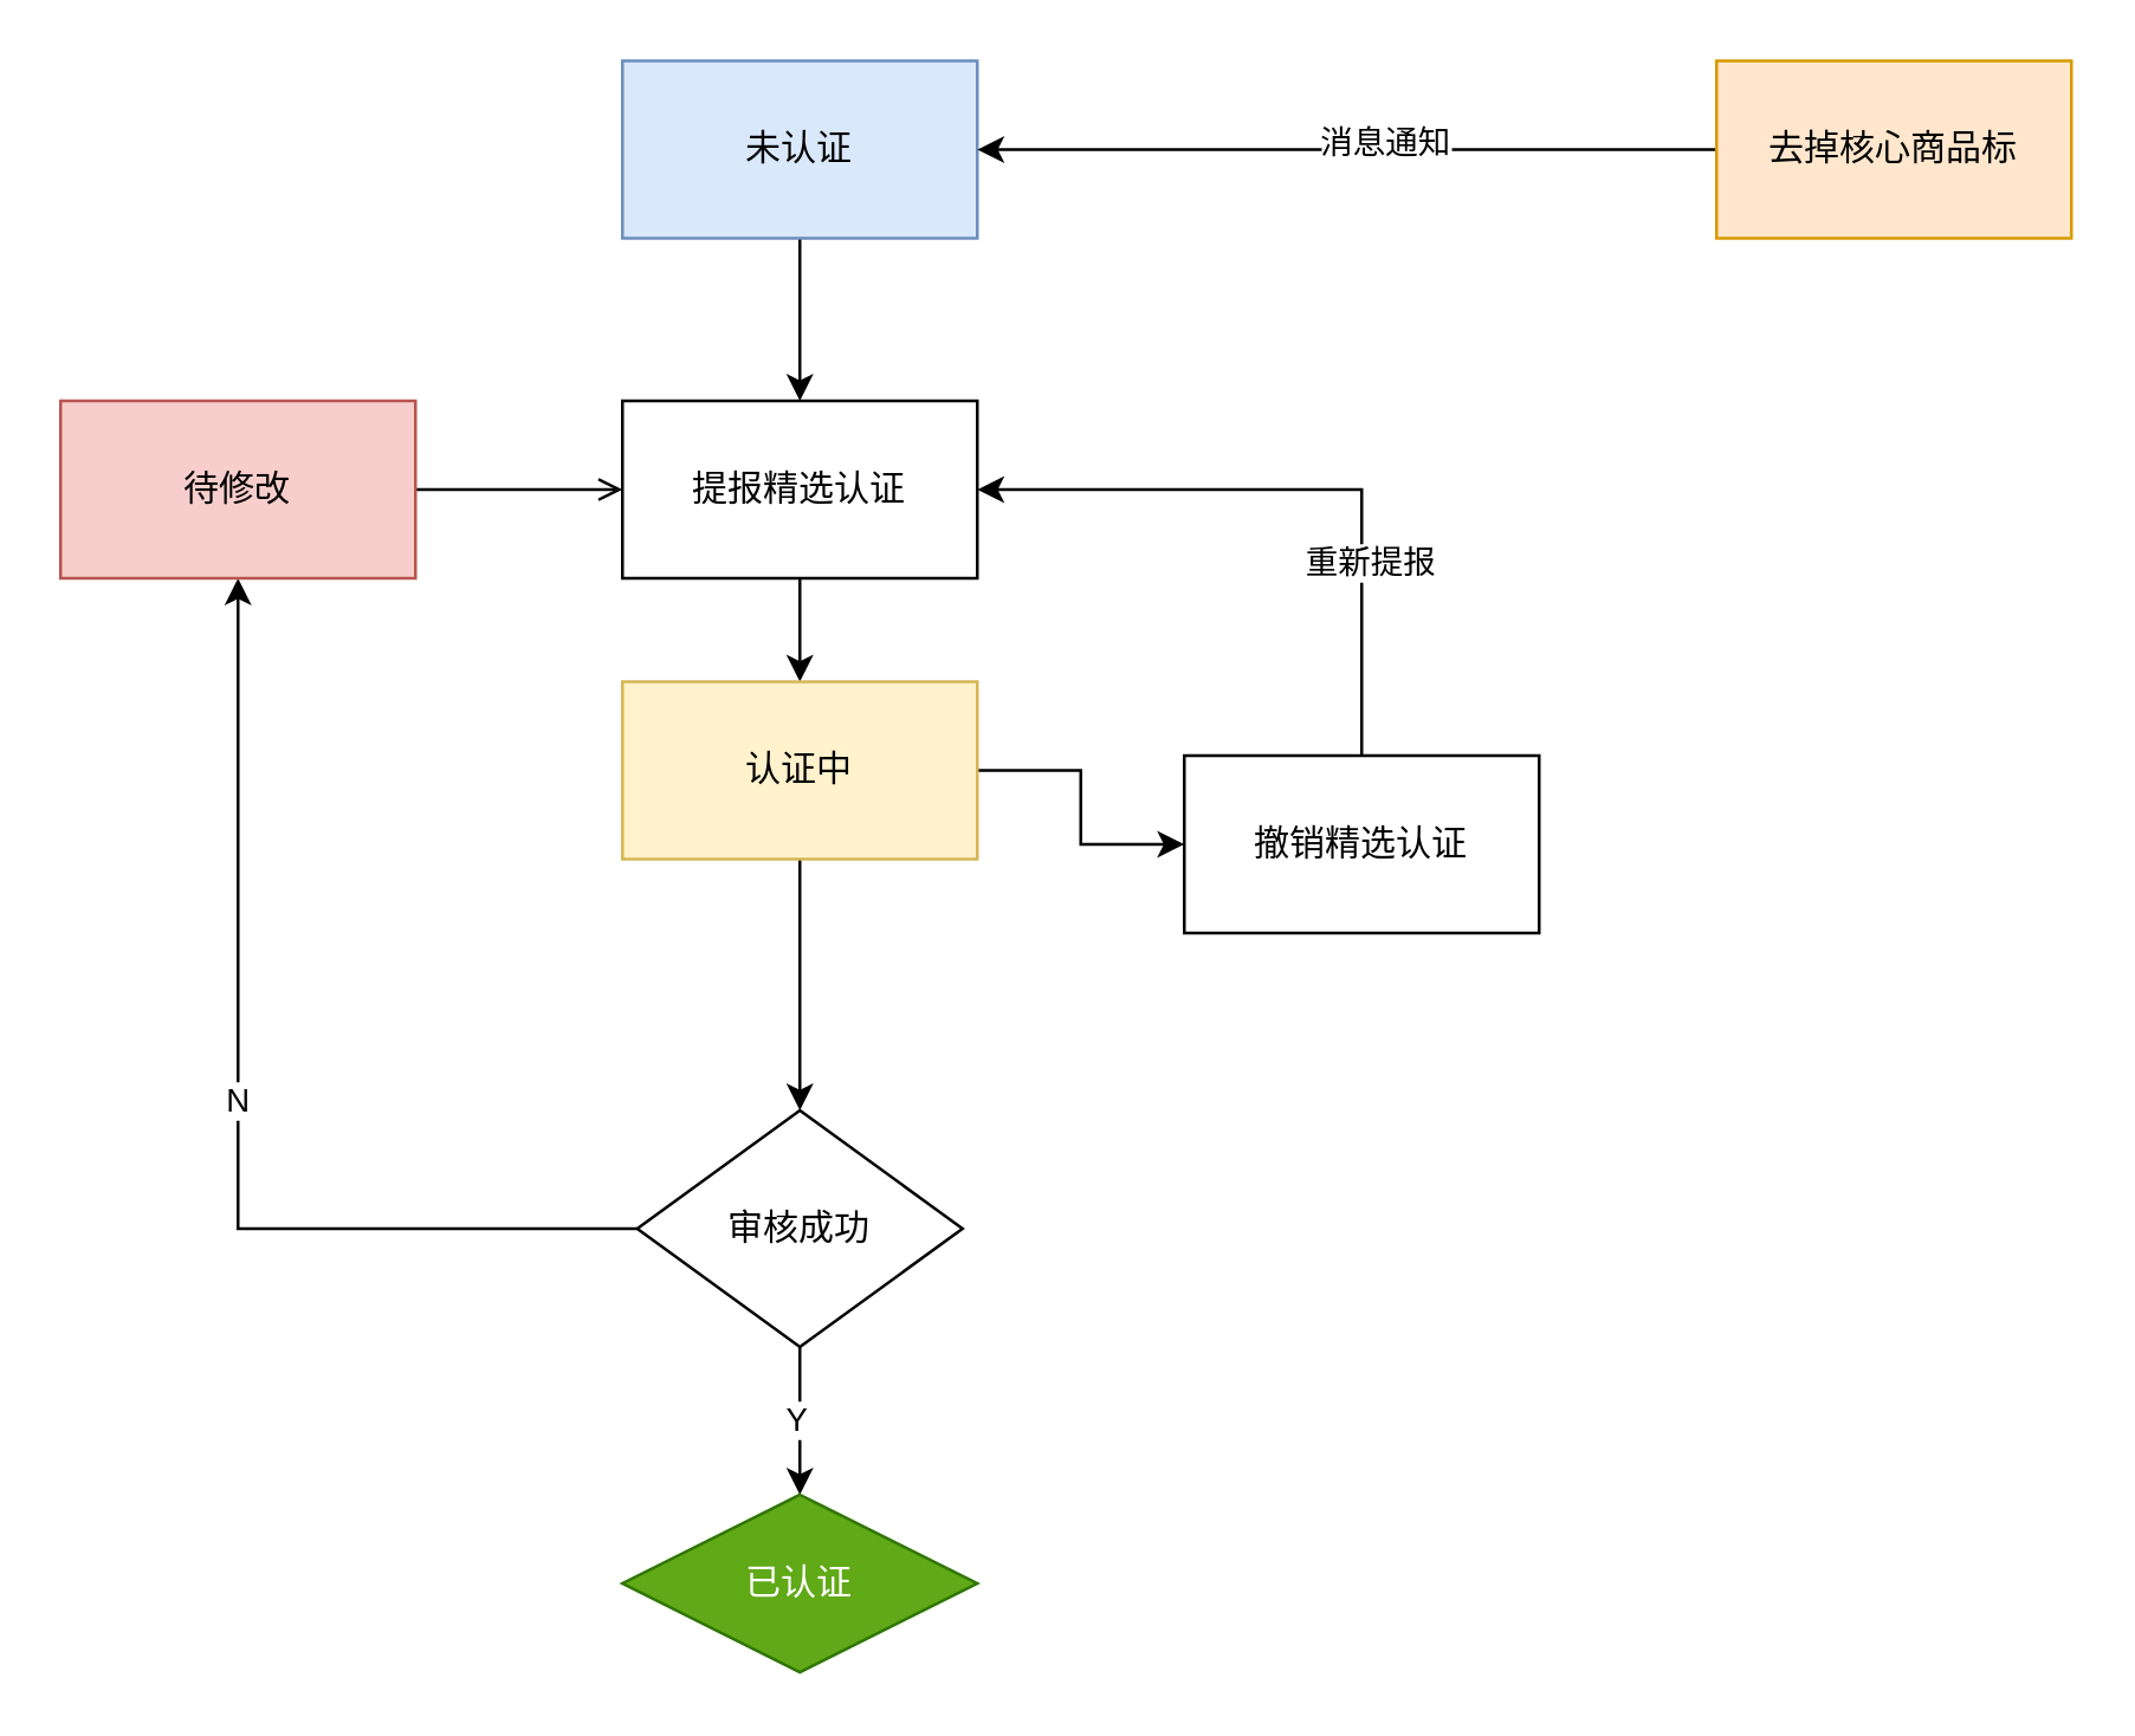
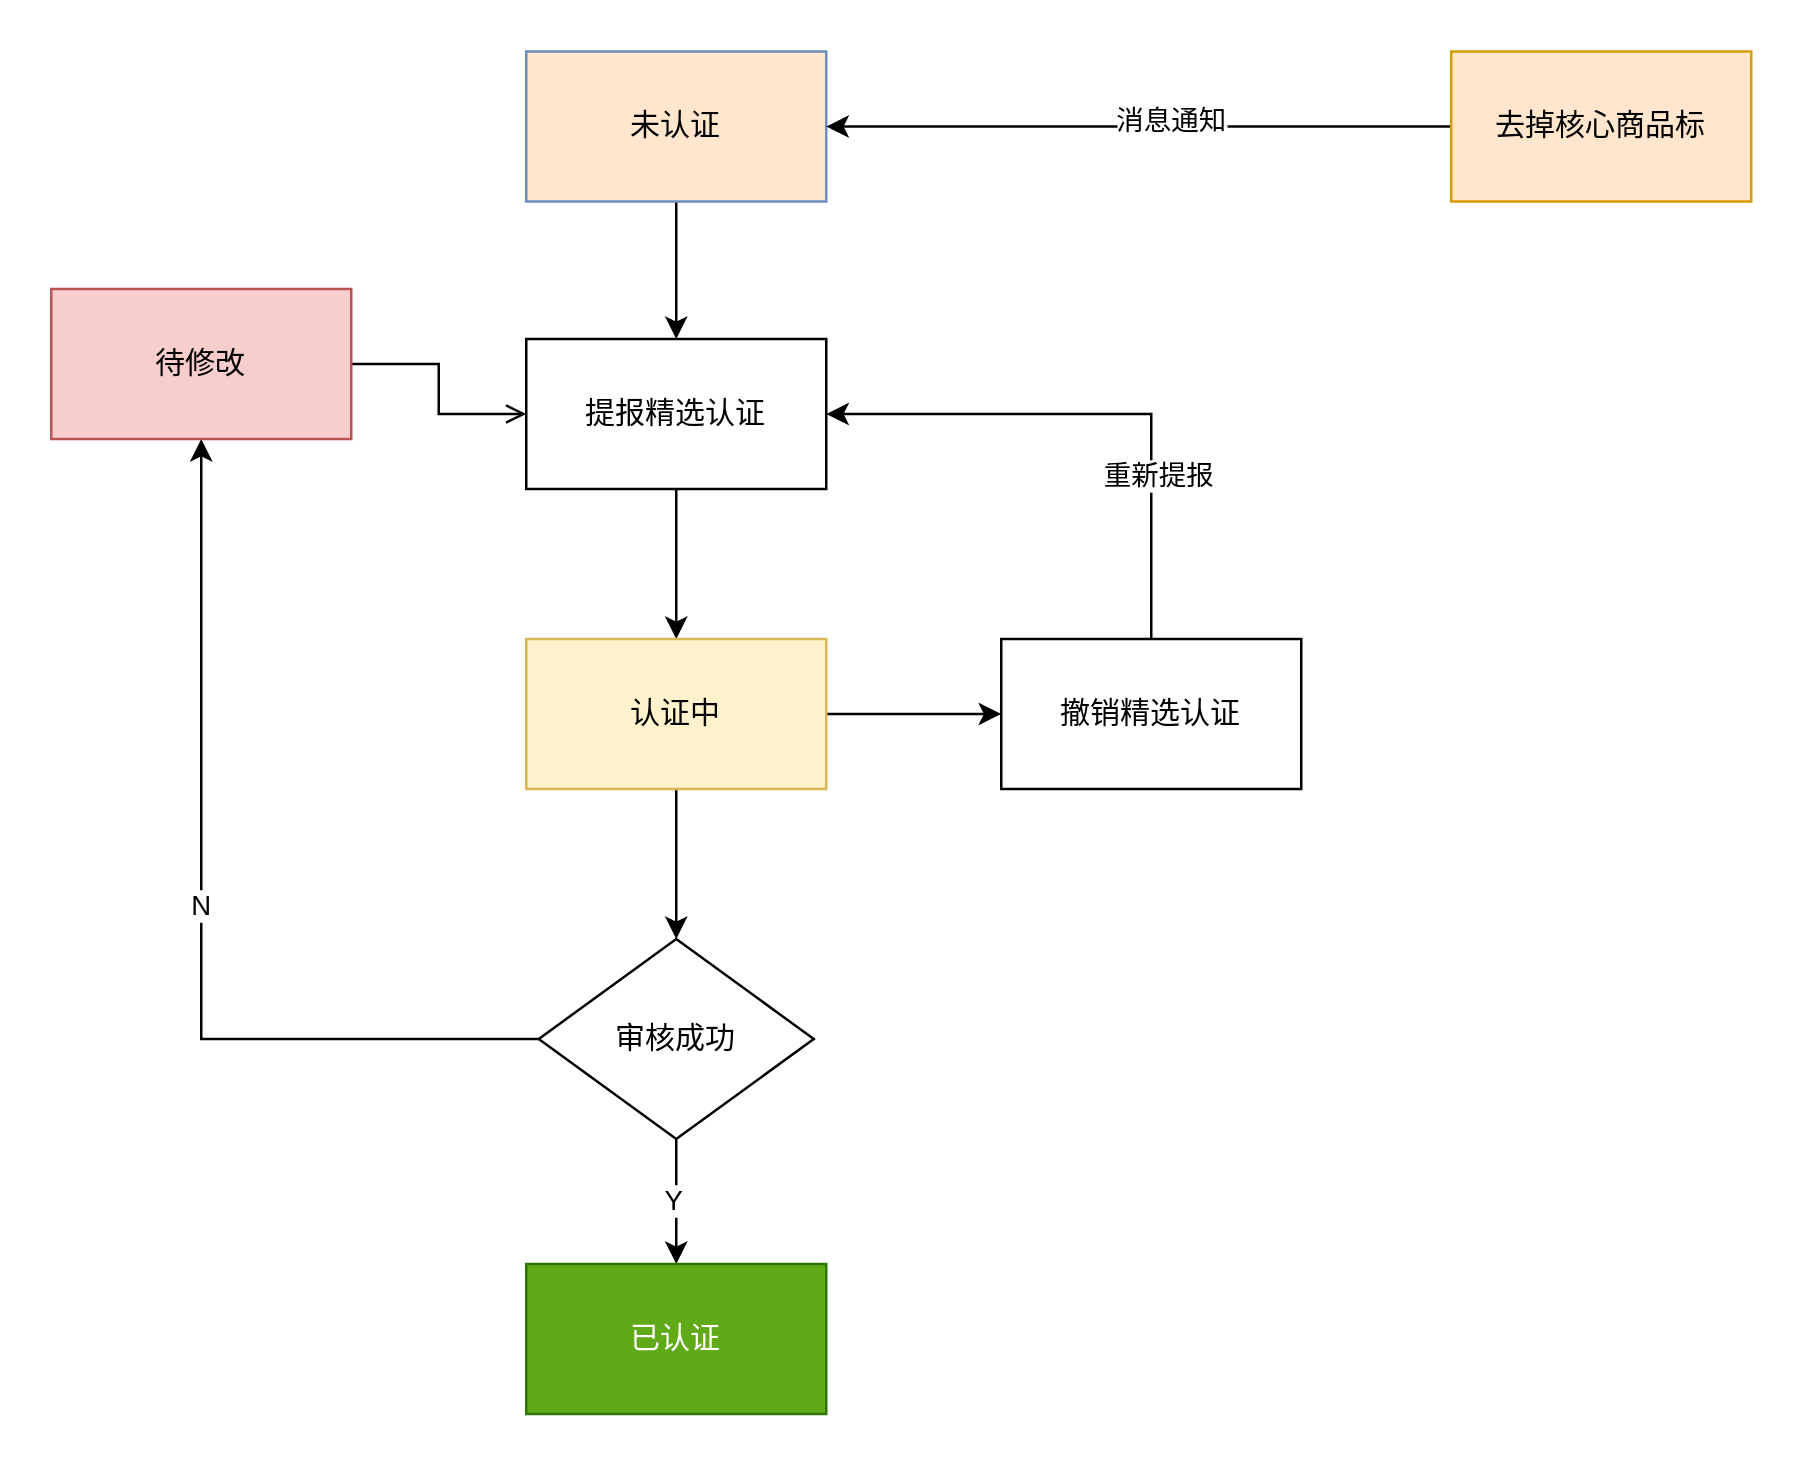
  <mxCell id="0" />
  <mxCell id="1" parent="0" />
  <mxCell id="2" value="" style="edgeStyle=orthogonalEdgeStyle;rounded=0;orthogonalLoop=1;jettySize=auto;html=1;" parent="1" source="3" target="6" edge="1"><mxGeometry relative="1" as="geometry" /></mxCell>
  <mxCell id="3" value="提报精选认证" style="rounded=0;whiteSpace=wrap;html=1;" parent="1" vertex="1"><mxGeometry x="210" y="135" width="120" height="60" as="geometry" /></mxCell>
  <mxCell id="4" value="" style="edgeStyle=orthogonalEdgeStyle;rounded=0;orthogonalLoop=1;jettySize=auto;html=1;" parent="1" source="6" target="10" edge="1"><mxGeometry relative="1" as="geometry" /></mxCell>
  <mxCell id="5" value="" style="edgeStyle=orthogonalEdgeStyle;rounded=0;orthogonalLoop=1;jettySize=auto;html=1;" parent="1" source="6" target="14" edge="1"><mxGeometry relative="1" as="geometry" /></mxCell>
- <mxCell id="6" value="认证中" style="rounded=0;whiteSpace=wrap;html=1;fillColor=#fff2cc;strokeColor=#d6b656;" parent="1" vertex="1"><mxGeometry x="210" y="230" width="120" height="60" as="geometry" /></mxCell>
+ <mxCell id="6" value="认证中" style="rounded=0;whiteSpace=wrap;html=1;fillColor=#fff2cc;strokeColor=#d6b656;" parent="1" vertex="1"><mxGeometry x="210" y="255" width="120" height="60" as="geometry" /></mxCell>
  <mxCell id="7" value="" style="edgeStyle=orthogonalEdgeStyle;rounded=0;orthogonalLoop=1;jettySize=auto;html=1;" parent="1" source="10" target="11" edge="1"><mxGeometry relative="1" as="geometry" /></mxCell>
  <mxCell id="8" value="Y" style="edgeLabel;html=1;align=center;verticalAlign=middle;resizable=0;points=[];" parent="7" vertex="1" connectable="0"><mxGeometry x="-0.04" y="-2" relative="1" as="geometry"><mxPoint as="offset" /></mxGeometry></mxCell>
  <mxCell id="9" value="N" style="edgeStyle=orthogonalEdgeStyle;rounded=0;orthogonalLoop=1;jettySize=auto;html=1;" parent="1" source="10" target="16" edge="1"><mxGeometry relative="1" as="geometry"><mxPoint x="135" y="415" as="targetPoint" /></mxGeometry></mxCell>
  <mxCell id="10" value="审核成功" style="rhombus;whiteSpace=wrap;html=1;" parent="1" vertex="1"><mxGeometry x="215" y="375" width="110" height="80" as="geometry" /></mxCell>
- <mxCell id="11" value="已认证" style="rhombus;whiteSpace=wrap;html=1;fillColor=#60a917;strokeColor=#2D7600;fontColor=#ffffff;" parent="1" vertex="1"><mxGeometry x="210" y="505" width="120" height="60" as="geometry" /></mxCell>
+ <mxCell id="11" value="已认证" style="rounded=0;whiteSpace=wrap;html=1;fillColor=#60a917;strokeColor=#2D7600;fontColor=#ffffff;" parent="1" vertex="1"><mxGeometry x="210" y="505" width="120" height="60" as="geometry" /></mxCell>
  <mxCell id="12" value="" style="edgeStyle=orthogonalEdgeStyle;rounded=0;orthogonalLoop=1;jettySize=auto;html=1;entryX=1;entryY=0.5;entryDx=0;entryDy=0;" parent="1" source="14" target="3" edge="1"><mxGeometry relative="1" as="geometry"><mxPoint x="460" y="175" as="targetPoint" /><Array as="points"><mxPoint x="460" y="165" /></Array></mxGeometry></mxCell>
  <mxCell id="13" value="重新提报" style="edgeLabel;html=1;align=center;verticalAlign=middle;resizable=0;points=[];" parent="12" vertex="1" connectable="0"><mxGeometry x="-0.4" y="-2" relative="1" as="geometry"><mxPoint as="offset" /></mxGeometry></mxCell>
  <mxCell id="14" value="撤销精选认证" style="rounded=0;whiteSpace=wrap;html=1;" parent="1" vertex="1"><mxGeometry x="400" y="255" width="120" height="60" as="geometry" /></mxCell>
  <mxCell id="15" value="" style="edgeStyle=orthogonalEdgeStyle;rounded=0;orthogonalLoop=1;jettySize=auto;html=1;endArrow=open;" parent="1" source="16" target="3" edge="1"><mxGeometry relative="1" as="geometry" /></mxCell>
- <mxCell id="16" value="待修改" style="rounded=0;whiteSpace=wrap;html=1;fillColor=#f8cecc;strokeColor=#b85450;" parent="1" vertex="1"><mxGeometry x="20" y="135" width="120" height="60" as="geometry" /></mxCell>
+ <mxCell id="16" value="待修改" style="rounded=0;whiteSpace=wrap;html=1;fillColor=#f8cecc;strokeColor=#b85450;" parent="1" vertex="1"><mxGeometry x="20" y="115" width="120" height="60" as="geometry" /></mxCell>
  <mxCell id="17" value="" style="edgeStyle=orthogonalEdgeStyle;rounded=0;orthogonalLoop=1;jettySize=auto;html=1;" parent="1" source="18" target="3" edge="1"><mxGeometry relative="1" as="geometry" /></mxCell>
- <mxCell id="18" value="未认证" style="rounded=0;whiteSpace=wrap;html=1;fillColor=#dae8fc;strokeColor=#6c8ebf;" parent="1" vertex="1"><mxGeometry x="210" y="20" width="120" height="60" as="geometry" /></mxCell>
+ <mxCell id="18" value="未认证" style="rounded=0;whiteSpace=wrap;html=1;fillColor=#ffe6cc;strokeColor=#6c8ebf;" parent="1" vertex="1"><mxGeometry x="210" y="20" width="120" height="60" as="geometry" /></mxCell>
  <mxCell id="19" value="" style="edgeStyle=orthogonalEdgeStyle;rounded=0;orthogonalLoop=1;jettySize=auto;html=1;entryX=1;entryY=0.5;entryDx=0;entryDy=0;" parent="1" source="21" target="18" edge="1"><mxGeometry relative="1" as="geometry"><mxPoint x="460" y="50" as="targetPoint" /></mxGeometry></mxCell>
  <mxCell id="20" value="消息通知" style="edgeLabel;html=1;align=center;verticalAlign=middle;resizable=0;points=[];" parent="19" vertex="1" connectable="0"><mxGeometry x="-0.095" y="-3" relative="1" as="geometry"><mxPoint as="offset" /></mxGeometry></mxCell>
  <mxCell id="21" value="去掉核心商品标" style="rounded=0;whiteSpace=wrap;html=1;fillColor=#ffe6cc;strokeColor=#d79b00;" parent="1" vertex="1"><mxGeometry x="580" y="20" width="120" height="60" as="geometry" /></mxCell>
